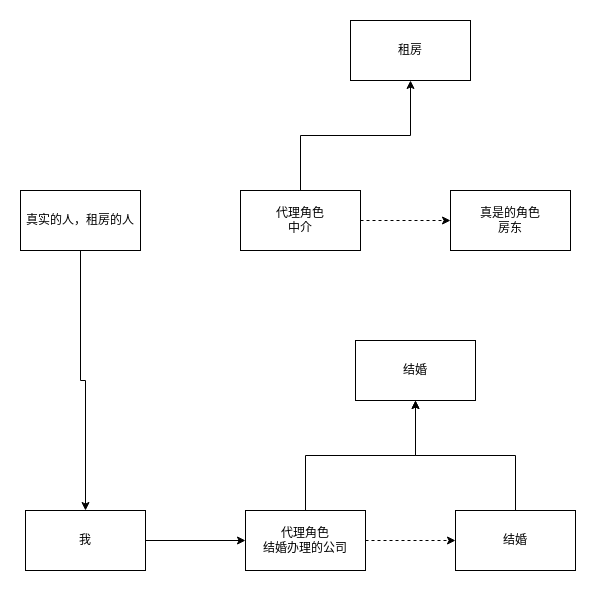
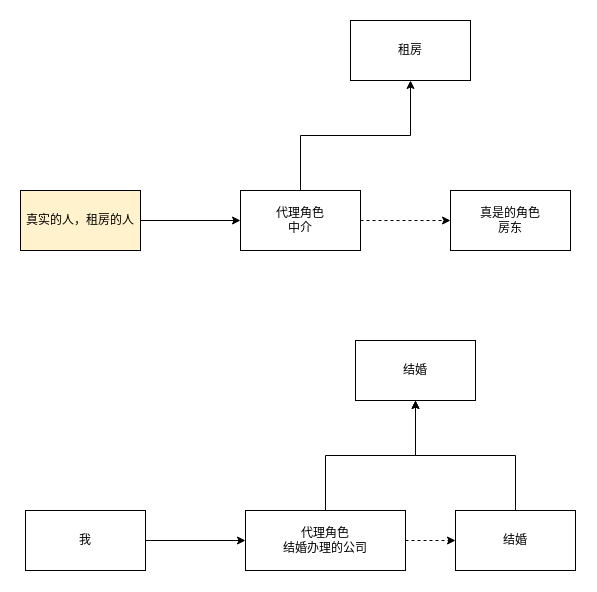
  <mxCell id="0" />
  <mxCell id="1" parent="0" />
- <mxCell id="2" style="edgeStyle=orthogonalEdgeStyle;rounded=0;orthogonalLoop=1;jettySize=auto;html=1;" edge="1" parent="1" source="3" target="10"><mxGeometry relative="1" as="geometry" /></mxCell>
- <mxCell id="3" value="真实的人，租房的人" style="rounded=0;whiteSpace=wrap;html=1;" vertex="1" parent="1"><mxGeometry x="20" y="190" width="120" height="60" as="geometry" /></mxCell>
+ <mxCell id="2" style="edgeStyle=orthogonalEdgeStyle;rounded=0;orthogonalLoop=1;jettySize=auto;html=1;entryX=0;entryY=0.5;entryDx=0;entryDy=0;" edge="1" parent="1" source="3" target="6"><mxGeometry relative="1" as="geometry" /></mxCell>
+ <mxCell id="3" value="真实的人，租房的人" style="rounded=0;whiteSpace=wrap;html=1;fillColor=#fff2cc;" vertex="1" parent="1"><mxGeometry x="20" y="190" width="120" height="60" as="geometry" /></mxCell>
  <mxCell id="4" style="edgeStyle=orthogonalEdgeStyle;rounded=0;orthogonalLoop=1;jettySize=auto;html=1;entryX=0;entryY=0.5;entryDx=0;entryDy=0;dashed=1;" edge="1" parent="1" source="6" target="7"><mxGeometry relative="1" as="geometry" /></mxCell>
  <mxCell id="5" style="edgeStyle=orthogonalEdgeStyle;rounded=0;orthogonalLoop=1;jettySize=auto;html=1;entryX=0.5;entryY=1;entryDx=0;entryDy=0;" edge="1" parent="1" source="6" target="8"><mxGeometry relative="1" as="geometry" /></mxCell>
  <mxCell id="6" value="代理角色&lt;br&gt;中介" style="rounded=0;whiteSpace=wrap;html=1;" vertex="1" parent="1"><mxGeometry x="240" y="190" width="120" height="60" as="geometry" /></mxCell>
  <mxCell id="7" value="真是的角色&lt;br&gt;房东" style="rounded=0;whiteSpace=wrap;html=1;" vertex="1" parent="1"><mxGeometry x="450" y="190" width="120" height="60" as="geometry" /></mxCell>
  <mxCell id="8" value="租房" style="rounded=0;whiteSpace=wrap;html=1;" vertex="1" parent="1"><mxGeometry x="350" width="120" height="60" as="geometry" y="20" /></mxCell>
  <mxCell id="9" style="edgeStyle=orthogonalEdgeStyle;rounded=0;orthogonalLoop=1;jettySize=auto;html=1;entryX=0;entryY=0.5;entryDx=0;entryDy=0;" edge="1" source="10" target="13" parent="1"><mxGeometry relative="1" as="geometry" /></mxCell>
  <mxCell id="10" value="我" style="rounded=0;whiteSpace=wrap;html=1;" vertex="1" parent="1"><mxGeometry x="25" y="510" width="120" height="60" as="geometry" /></mxCell>
  <mxCell id="11" style="edgeStyle=orthogonalEdgeStyle;rounded=0;orthogonalLoop=1;jettySize=auto;html=1;entryX=0;entryY=0.5;entryDx=0;entryDy=0;dashed=1;" edge="1" source="13" target="15" parent="1"><mxGeometry relative="1" as="geometry" /></mxCell>
  <mxCell id="12" style="edgeStyle=orthogonalEdgeStyle;rounded=0;orthogonalLoop=1;jettySize=auto;html=1;entryX=0.5;entryY=1;entryDx=0;entryDy=0;" edge="1" source="13" target="16" parent="1"><mxGeometry relative="1" as="geometry" /></mxCell>
- <mxCell id="13" value="代理角色&lt;br&gt;结婚办理的公司" style="rounded=0;whiteSpace=wrap;html=1;" vertex="1" parent="1"><mxGeometry x="245" y="510" width="120" height="60" as="geometry" /></mxCell>
+ <mxCell id="13" value="代理角色&lt;br&gt;结婚办理的公司" style="rounded=0;whiteSpace=wrap;html=1;" vertex="1" parent="1"><mxGeometry x="245" y="510" width="160" height="60" as="geometry" /></mxCell>
  <mxCell id="14" style="edgeStyle=orthogonalEdgeStyle;rounded=0;orthogonalLoop=1;jettySize=auto;html=1;entryX=0.5;entryY=1;entryDx=0;entryDy=0;" edge="1" source="15" target="16" parent="1"><mxGeometry relative="1" as="geometry" /></mxCell>
  <mxCell id="15" value="结婚" style="rounded=0;whiteSpace=wrap;html=1;" vertex="1" parent="1"><mxGeometry x="455" y="510" width="120" height="60" as="geometry" /></mxCell>
  <mxCell id="16" value="结婚" style="rounded=0;whiteSpace=wrap;html=1;" vertex="1" parent="1"><mxGeometry x="355" y="340" width="120" height="60" as="geometry" /></mxCell>
